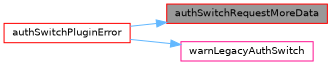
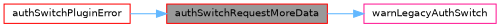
  digraph {
    rankdir=LR
    node [color=red fillcolor=white fontname=Helvetica fontsize=10 shape=box style=filled]
    edge [color=steelblue1 fontname=Helvetica fontsize=10 labelfontname=Helvetica labelfontsize=10 style=solid]
    n1 [fillcolor=grey60 fontcolor=black height=0.2 label=authSwitchRequestMoreData width=0.4]
    n2 [color=deeppink height=0.2 label=warnLegacyAuthSwitch width=0.4]
    n3 [height=0.2 label=authSwitchPluginError width=0.4]
-   n3 -> n2
+   n1 -> n2
    n3 -> n1
  }
